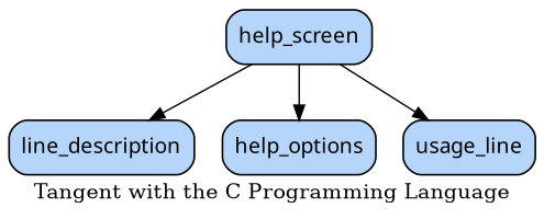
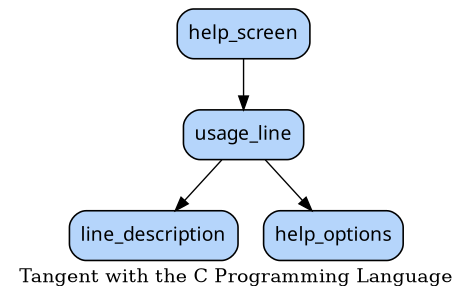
  digraph {
    label="Tangent with the C Programming Language"
    node [fillcolor="#b5d5fb" fontname=Futura penwidth=1.1566 shape=Mrecord style=filled]
    n1 [label=help_screen]
    n2 [label=line_description]
    n3 [label=help_options]
    n4 [label=usage_line]
-   n1 -> n2
-   n1 -> n3
+   n4 -> n2
+   n4 -> n3
    n1 -> n4
  }
